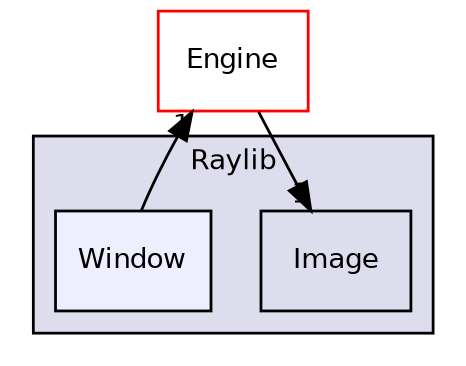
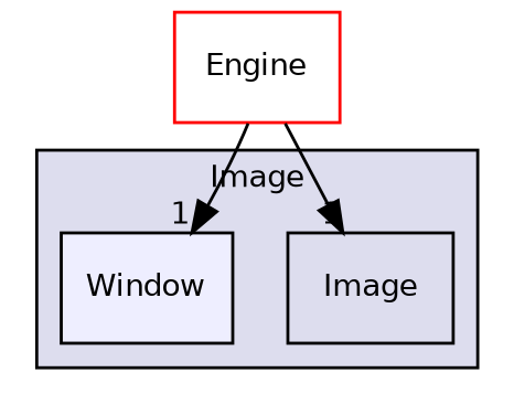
  digraph {
    compound=true
    node [fontname=Helvetica fontsize=10 shape=box style=filled]
    edge [headlabel=1 labeldistance=1.5 labelfontname=Helvetica labelfontsize=10]
    n1 [label=Image style=""]
    n2 [fillcolor="#eeeeff" label=Window pencolor=black]
    n3 [color=red fillcolor=white label=Engine]
    subgraph cluster_1 {
      bgcolor="#ddddee"
      fontname=Helvetica
      fontsize=10
-     label=Raylib
+     label=Image
      pencolor=black
      n1
      n2
    }
-   n2 -> n3
+   n3 -> n2
    n3 -> n1
  }
